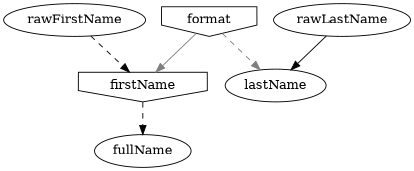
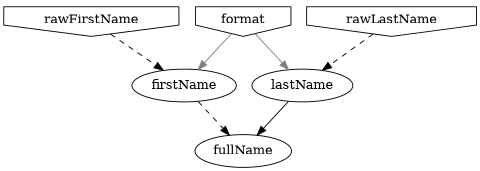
  digraph {
    edge [style=dashed]
-   rawFirstName [shape=ellipse]
-   firstName [shape=invhouse]
+   rawFirstName [shape=invhouse]
+   firstName
    fullName
    format [shape=invhouse]
    lastName
-   rawLastName [shape=ellipse]
+   rawLastName [shape=invhouse]
    rawFirstName -> firstName
    firstName -> fullName
    format -> firstName [color=gray50 style=solid]
-   format -> lastName [color=gray50]
-   rawLastName -> lastName [style=""]
+   format -> lastName [color=gray50 style=solid]
+   lastName -> fullName [style=""]
+   rawLastName -> lastName
  }
